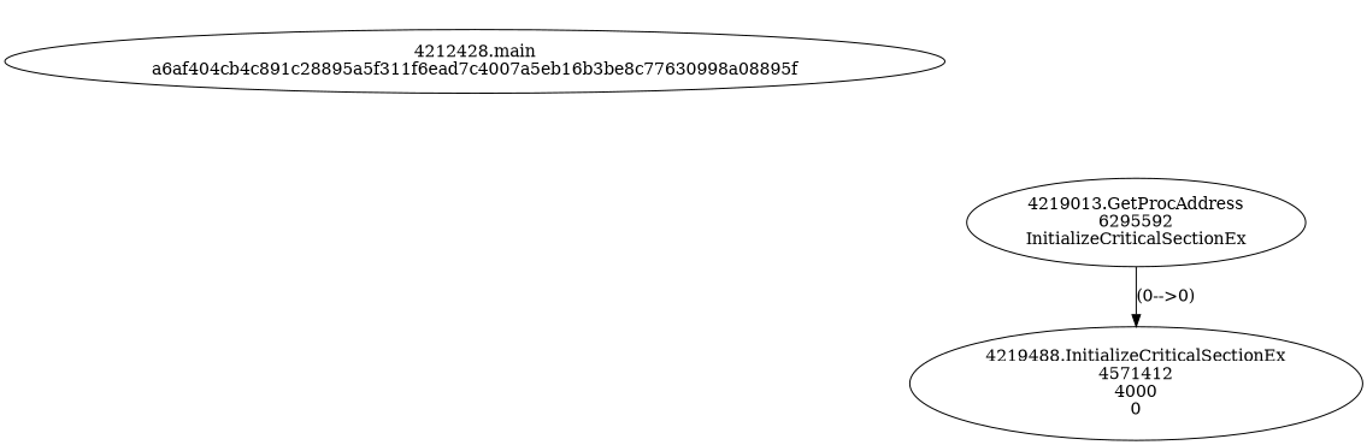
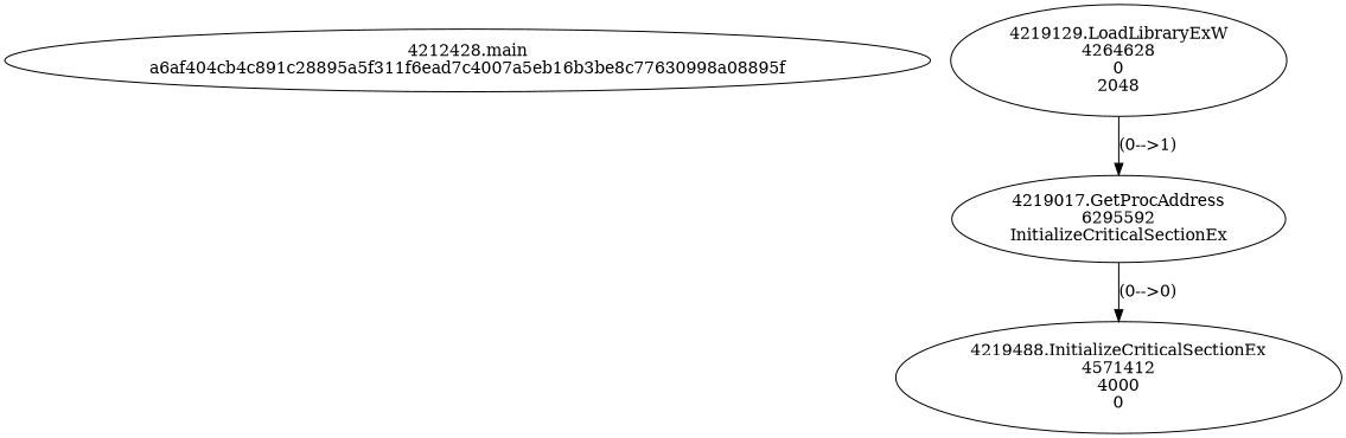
  digraph {
    n1 [label="4212428.main\na6af404cb4c891c28895a5f311f6ead7c4007a5eb16b3be8c77630998a08895f"]
-   n3 [label="4219013.GetProcAddress\n6295592\nInitializeCriticalSectionEx"]
+   n2 [label="4219129.LoadLibraryExW\n4264628\n0\n2048"]
+   n3 [label="4219017.GetProcAddress\n6295592\nInitializeCriticalSectionEx"]
    n4 [label="4219488.InitializeCriticalSectionEx\n4571412\n4000\n0"]
+   n2 -> n3 [label="(0-->1)"]
    n3 -> n4 [label="(0-->0)"]
  }
